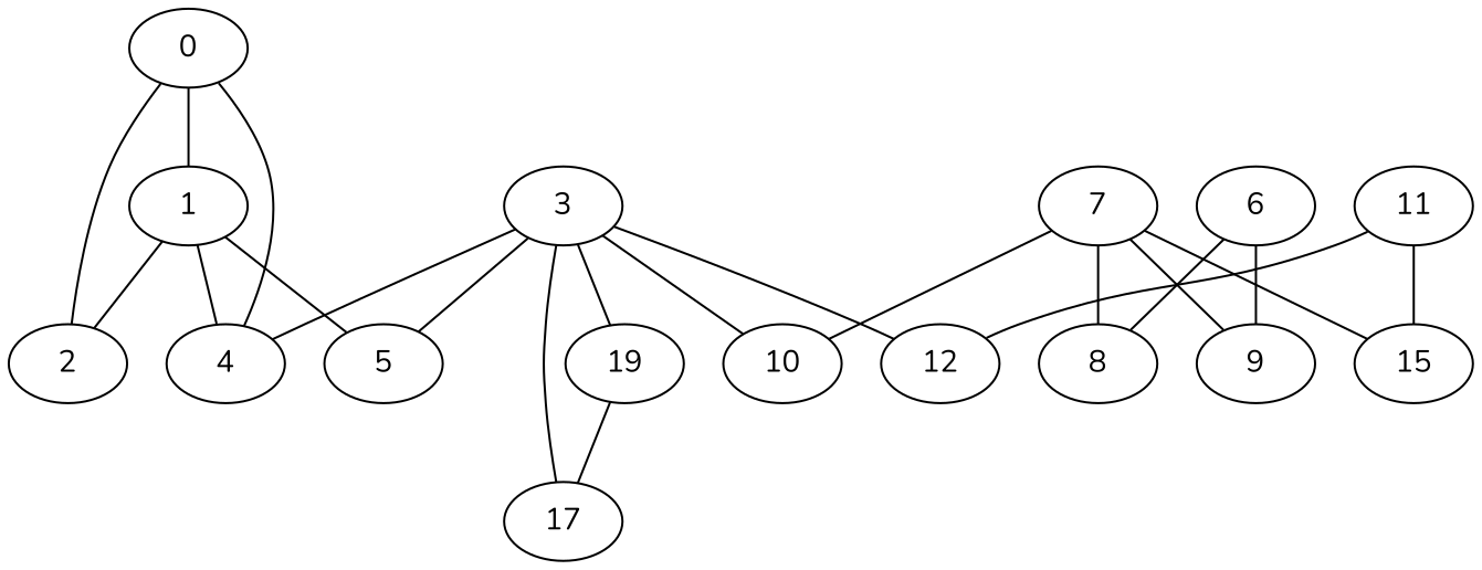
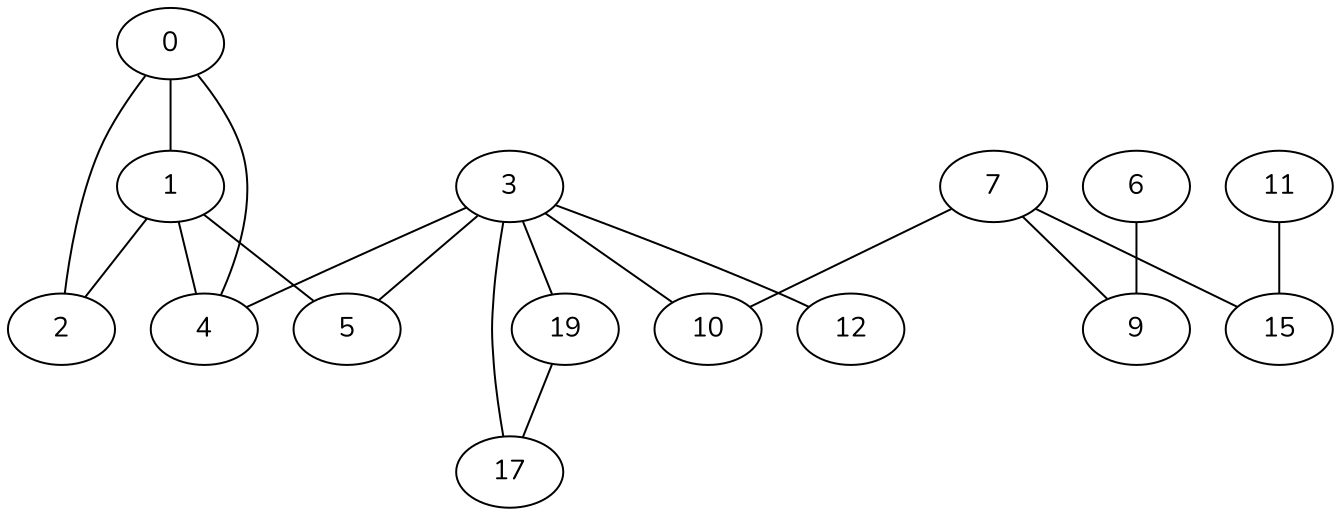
  strict graph {
    fontname=Nunito
    node [active=False fontname=Nunito]
    edge [fontname=Nunito similarity=0.6065306597126334 strict_flag=True]
    0 [ID=0 fname_comp="lig_17.sdf"]
    1 [ID=1 fname_comp="lig_1h1q.sdf"]
    2 [ID=2 fname_comp="lig_1h1r.sdf"]
    4 [ID=4 fname_comp="lig_1oi9.sdf"]
    5 [ID=5 fname_comp="lig_1oiu.sdf"]
    3 [ID=3 fname_comp="lig_1h1s.sdf"]
    10 [ID=10 fname_comp="lig_26.sdf"]
    12 [ID=12 fname_comp="lig_29.sdf"]
    n9 [ID=13 fname_comp="lig_30.sdf" label=19]
    n10 [ID=14 fname_comp="lig_31.sdf" label=17]
    6 [ID=6 fname_comp="lig_1oiy.sdf"]
-   8 [ID=8 fname_comp="lig_21.sdf"]
    9 [ID=9 fname_comp="lig_22.sdf"]
    15 [ID=15 fname_comp="lig_32.sdf"]
    7 [ID=7 fname_comp="lig_20.sdf"]
    11 [ID=11 fname_comp="lig_28.sdf"]
    0 -- 1 [similarity=0.2725317930340126 strict_flag=False]
    0 -- 2 [similarity=0.2967100142940452 strict_flag=False]
    0 -- 4 [similarity=0.24659696394160643 strict_flag=False]
    1 -- 2 [similarity=0.2725317930340126 strict_flag=False]
    1 -- 4 [similarity=0.2725317930340126 strict_flag=False]
    1 -- 5 [similarity=0.13533528323661267 strict_flag=False]
    3 -- 4
    3 -- 5 [similarity=0.3011942119122021 strict_flag=False]
    3 -- 10 [similarity=0.5488116360940264]
    3 -- 12 [similarity=0.8187307530779818]
    3 -- n9 [similarity=0.951229424500714]
    3 -- n10 [similarity=0.6376281516217733]
    n9 -- n10 [similarity=0.7788007830714048]
-   6 -- 8
    6 -- 9
    7 -- 10 [similarity=0.6703200460356393]
-   7 -- 8 [similarity=0.6703200460356393]
    7 -- 9 [similarity=0.6703200460356393]
    7 -- 15 [similarity=0.8187307530779818]
-   11 -- 12
    11 -- 15
  }
